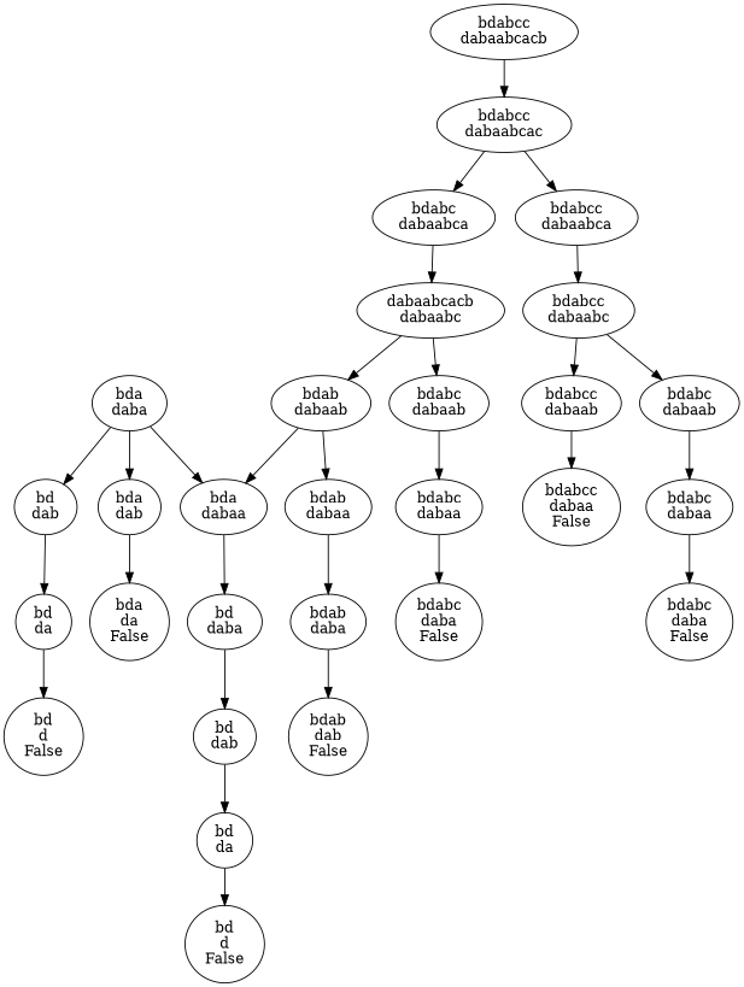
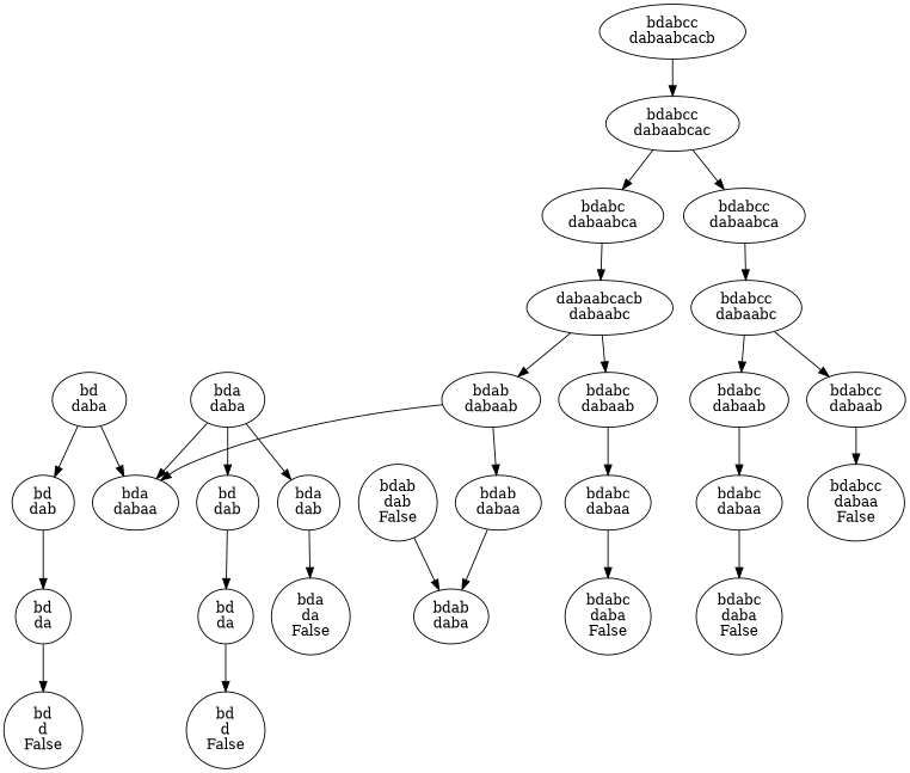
  digraph {
    n1 [label="bdabcc\ndabaabcacb"]
    n2 [label="bdabcc\ndabaabcac"]
    n3 [label="bdabc\ndabaabca"]
    n4 [label="bdabcc\ndabaabca"]
    n5 [label="dabaabcacb\ndabaabc"]
    n6 [label="bdabcc\ndabaabc"]
    n7 [label="bdab\ndabaab"]
    n8 [label="bdabc\ndabaab"]
    n9 [label="bdabc\ndabaab"]
    n10 [label="bdabcc\ndabaab"]
    n11 [label="bda\ndabaa"]
    n12 [label="bdab\ndabaa"]
    n13 [label="bdabc\ndabaa"]
    n14 [label="bd\ndaba"]
    n15 [label="bdab\ndaba"]
    n16 [label="bdabc\ndaba\nFalse"]
    n17 [label="bd\ndab"]
    n18 [label="bda\ndaba"]
    n19 [label="bd\ndab"]
    n20 [label="bda\ndab"]
    n21 [label="bdab\ndab\nFalse"]
    n22 [label="bd\nda"]
    n23 [label="bd\nda"]
    n24 [label="bda\nda\nFalse"]
    n25 [label="bd\nd\nFalse"]
    n26 [label="bd\nd\nFalse"]
    n27 [label="bdabc\ndabaa"]
    n28 [label="bdabcc\ndabaa\nFalse"]
    n29 [label="bdabc\ndaba\nFalse"]
    n1 -> n2
    n2 -> n3
    n2 -> n4
    n3 -> n5
    n4 -> n6
    n5 -> n7
    n5 -> n8
    n6 -> n9
    n6 -> n10
    n7 -> n11
    n7 -> n12
    n8 -> n13
    n9 -> n27
    n10 -> n28
-   n11 -> n14
+   n14 -> n11
    n12 -> n15
    n13 -> n16
    n14 -> n17
-   n15 -> n21
+   n21 -> n15
    n17 -> n22
    n18 -> n11
    n18 -> n19
    n18 -> n20
    n19 -> n23
    n20 -> n24
    n22 -> n25
    n23 -> n26
    n27 -> n29
  }
